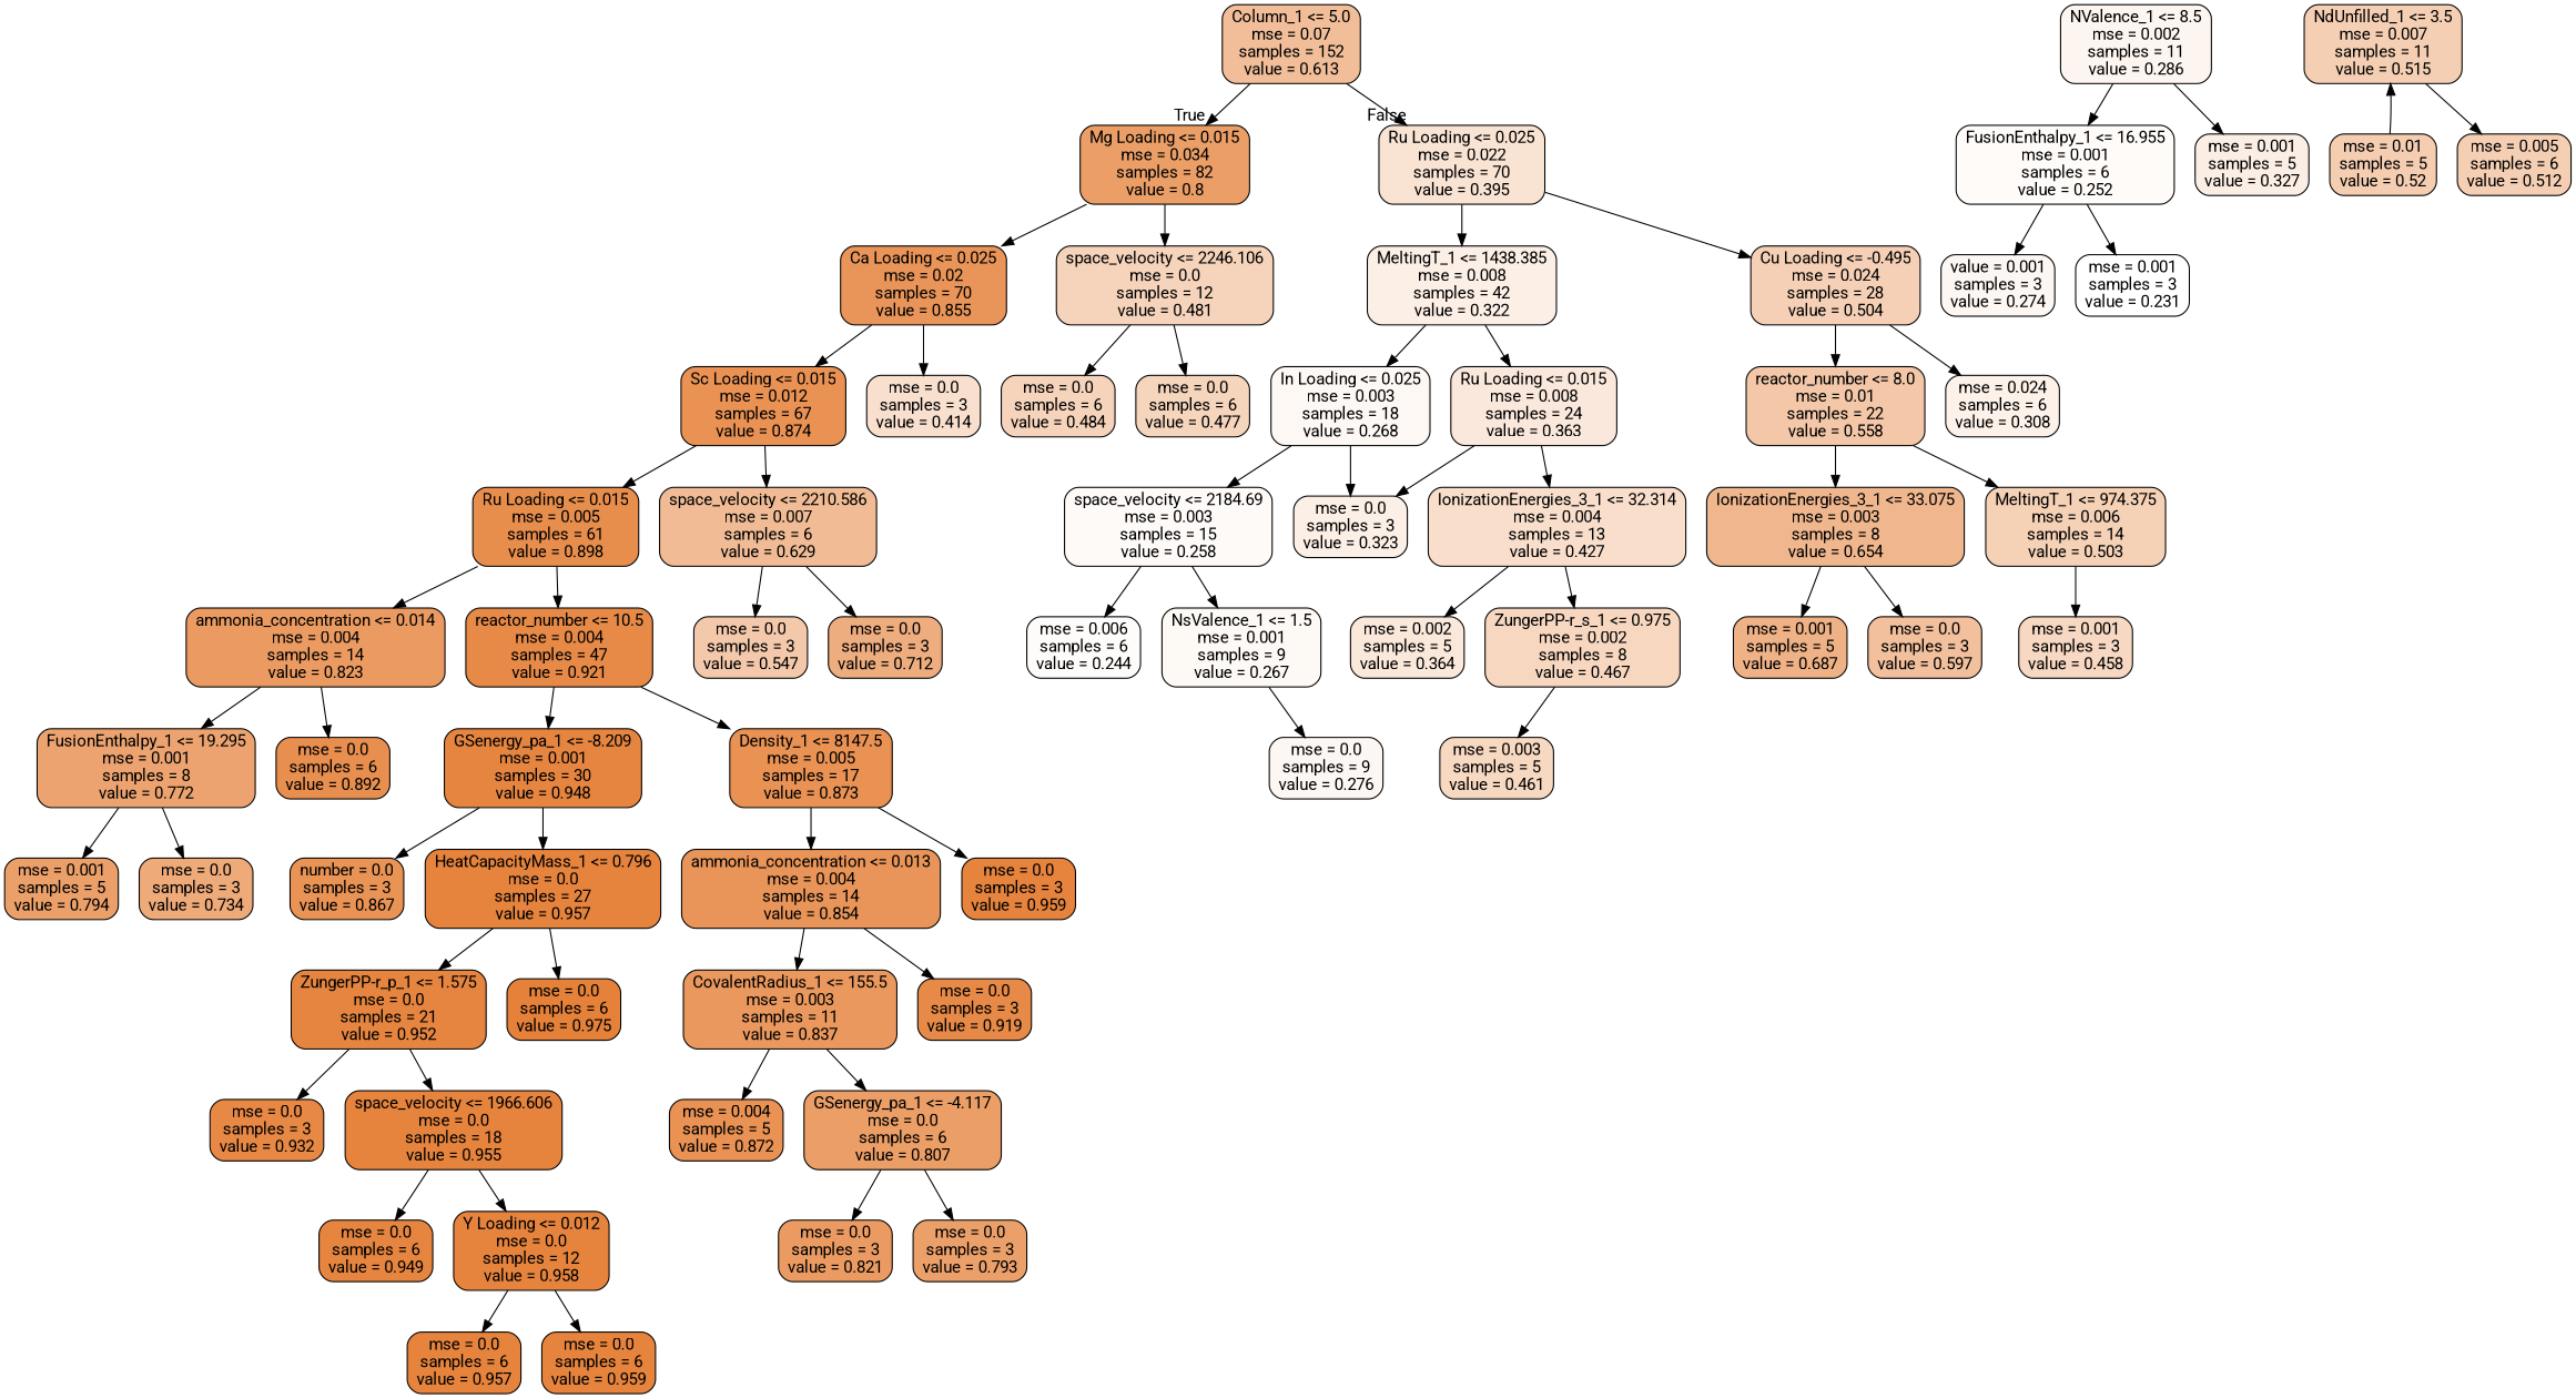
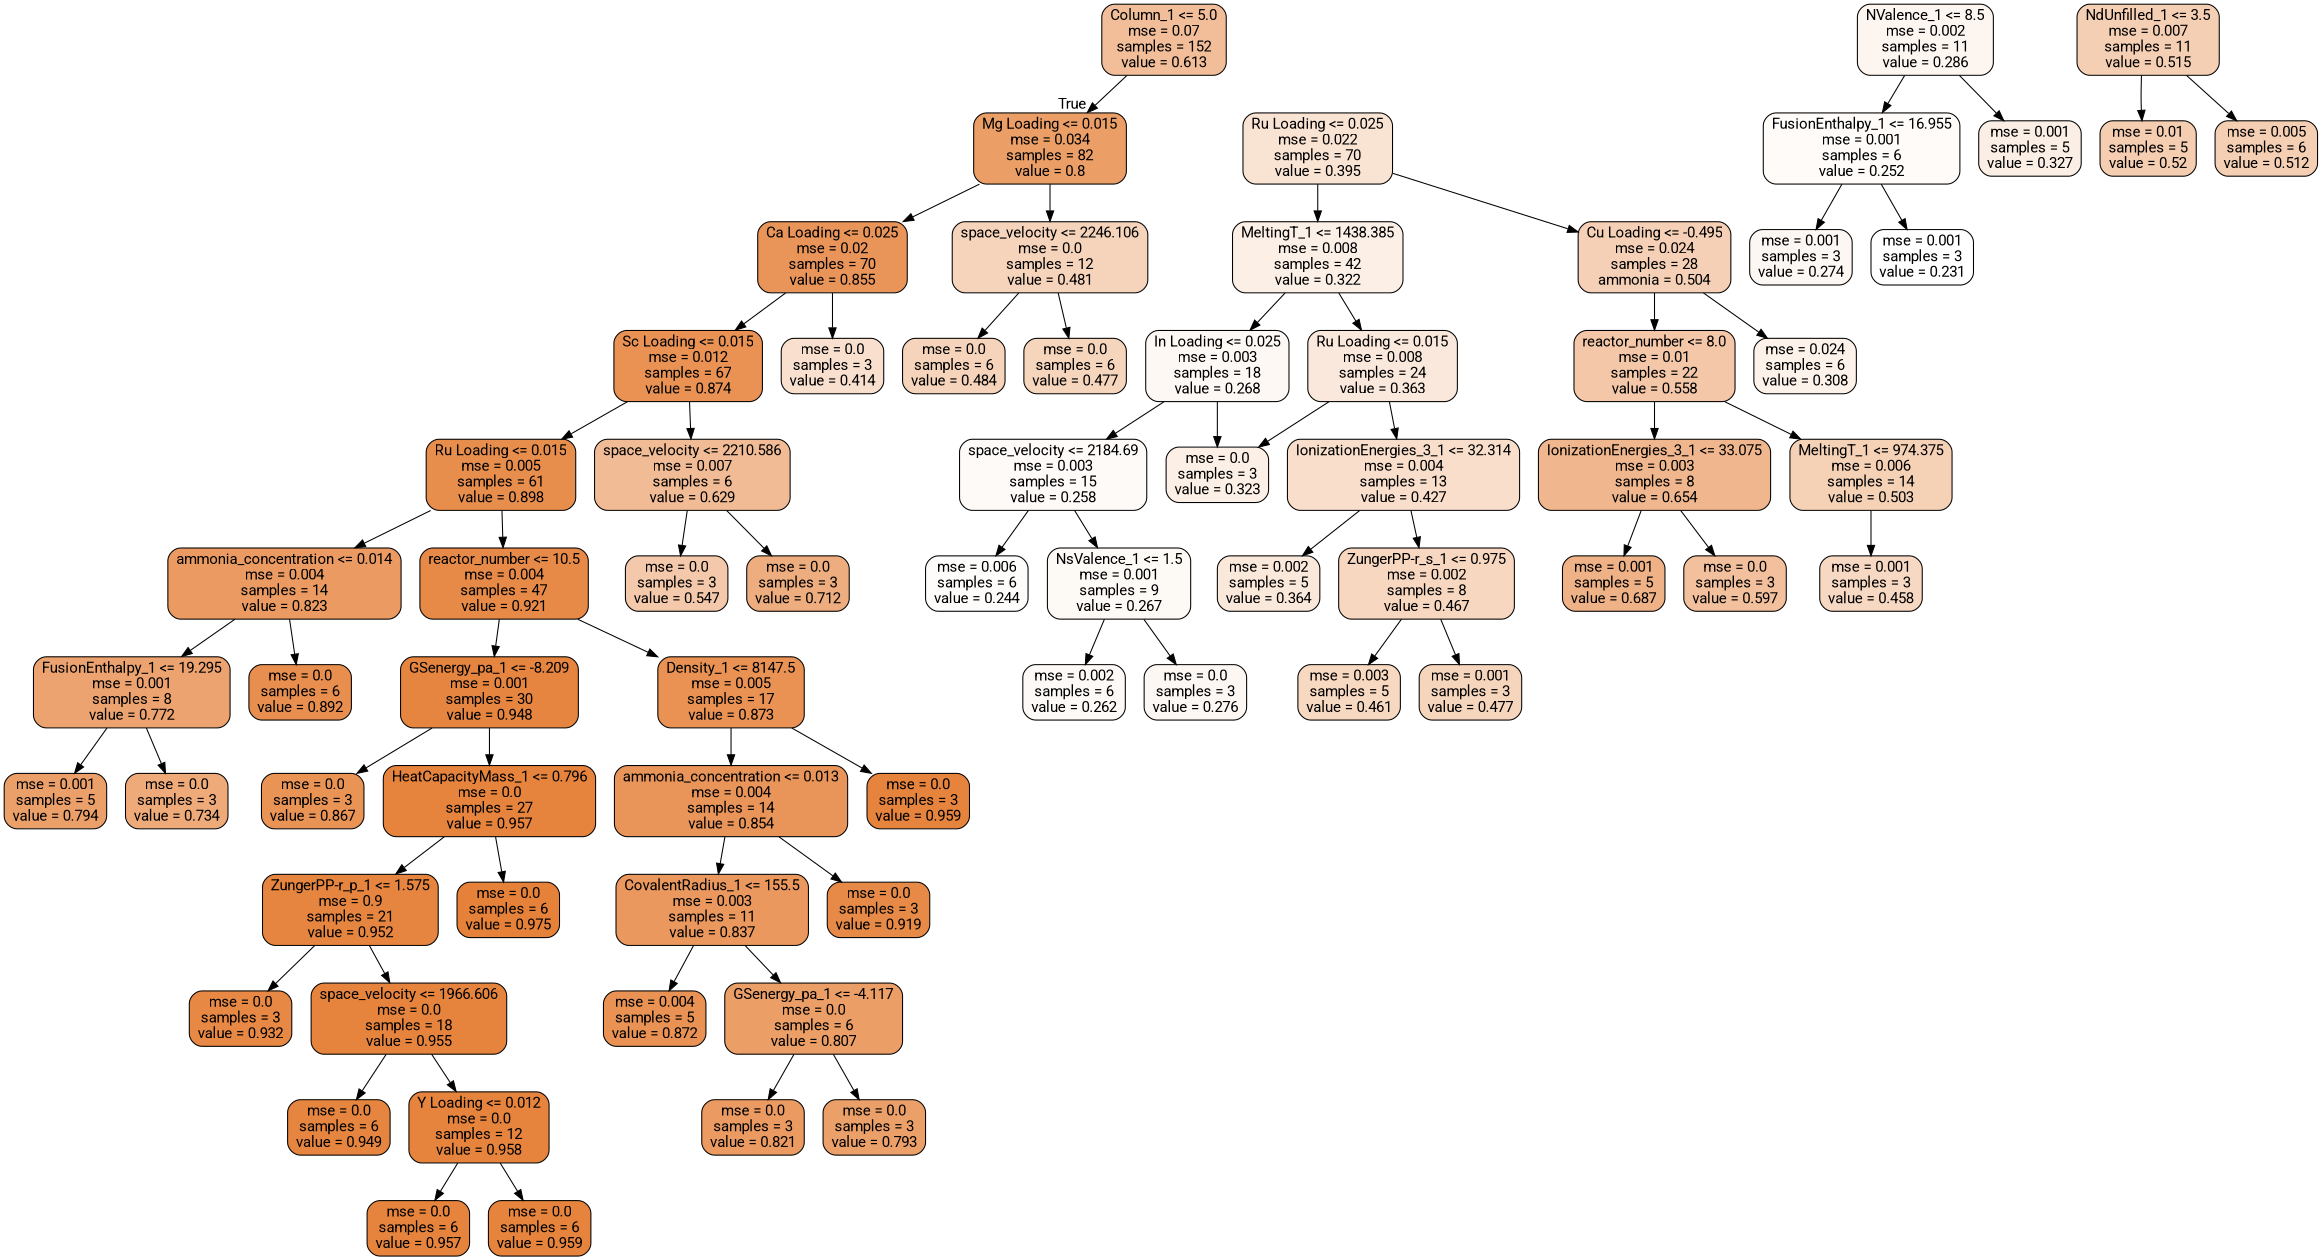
  digraph {
    fontname=Roboto
    node [color=black fillcolor="#e58139f9" fontname=Roboto shape=box style="filled, rounded"]
    edge [fontname=Roboto]
    n1 [fillcolor="#e5813983" label="Column_1 <= 5.0\nmse = 0.07\nsamples = 152\nvalue = 0.613"]
    n2 [fillcolor="#e58139c3" label="Mg Loading <= 0.015\nmse = 0.034\nsamples = 82\nvalue = 0.8"]
    n3 [fillcolor="#e5813938" label="Ru Loading <= 0.025\nmse = 0.022\nsamples = 70\nvalue = 0.395"]
    n4 [fillcolor="#e58139d6" label="Ca Loading <= 0.025\nmse = 0.02\nsamples = 70\nvalue = 0.855"]
    n5 [fillcolor="#e5813956" label="space_velocity <= 2246.106\nmse = 0.0\nsamples = 12\nvalue = 0.481"]
    n6 [fillcolor="#e581391f" label="MeltingT_1 <= 1438.385\nmse = 0.008\nsamples = 42\nvalue = 0.322"]
-   n7 [fillcolor="#e581395e" label="Cu Loading <= -0.495\nmse = 0.024\nsamples = 28\nvalue = 0.504"]
+   n7 [fillcolor="#e581395e" label="Cu Loading <= -0.495\nmse = 0.024\nsamples = 28\nammonia = 0.504"]
    n8 [fillcolor="#e58139dc" label="Sc Loading <= 0.015\nmse = 0.012\nsamples = 67\nvalue = 0.874"]
    n9 [fillcolor="#e581393f" label="mse = 0.0\nsamples = 3\nvalue = 0.414"]
    n10 [fillcolor="#e5813957" label="mse = 0.0\nsamples = 6\nvalue = 0.484"]
    n11 [fillcolor="#e5813954" label="mse = 0.0\nsamples = 6\nvalue = 0.477"]
    n12 [fillcolor="#e58139e5" label="Ru Loading <= 0.015\nmse = 0.005\nsamples = 61\nvalue = 0.898"]
    n13 [fillcolor="#e5813988" label="space_velocity <= 2210.586\nmse = 0.007\nsamples = 6\nvalue = 0.629"]
    n14 [fillcolor="#e58139cb" label="ammonia_concentration <= 0.014\nmse = 0.004\nsamples = 14\nvalue = 0.823"]
    n15 [fillcolor="#e58139ec" label="reactor_number <= 10.5\nmse = 0.004\nsamples = 47\nvalue = 0.921"]
    n16 [fillcolor="#e581396c" label="mse = 0.0\nsamples = 3\nvalue = 0.547"]
    n17 [fillcolor="#e58139a5" label="mse = 0.0\nsamples = 3\nvalue = 0.712"]
    n18 [fillcolor="#e58139b9" label="FusionEnthalpy_1 <= 19.295\nmse = 0.001\nsamples = 8\nvalue = 0.772"]
    n19 [fillcolor="#e58139e2" label="mse = 0.0\nsamples = 6\nvalue = 0.892"]
    n20 [fillcolor="#e58139f6" label="GSenergy_pa_1 <= -8.209\nmse = 0.001\nsamples = 30\nvalue = 0.948"]
    n21 [fillcolor="#e58139dc" label="Density_1 <= 8147.5\nmse = 0.005\nsamples = 17\nvalue = 0.873"]
    n22 [fillcolor="#e58139c1" label="mse = 0.001\nsamples = 5\nvalue = 0.794"]
    n23 [fillcolor="#e58139ac" label="mse = 0.0\nsamples = 3\nvalue = 0.734"]
-   n24 [fillcolor="#e58139da" label="number = 0.0\nsamples = 3\nvalue = 0.867"]
+   n24 [fillcolor="#e58139da" label="mse = 0.0\nsamples = 3\nvalue = 0.867"]
    n25 [label="HeatCapacityMass_1 <= 0.796\nmse = 0.0\nsamples = 27\nvalue = 0.957"]
    n26 [fillcolor="#e58139d6" label="ammonia_concentration <= 0.013\nmse = 0.004\nsamples = 14\nvalue = 0.854"]
    n27 [fillcolor="#e58139fa" label="mse = 0.0\nsamples = 3\nvalue = 0.959"]
-   n28 [fillcolor="#e58139f7" label="ZungerPP-r_p_1 <= 1.575\nmse = 0.0\nsamples = 21\nvalue = 0.952"]
+   n28 [fillcolor="#e58139f7" label="ZungerPP-r_p_1 <= 1.575\nmse = 0.9\nsamples = 21\nvalue = 0.952"]
    n29 [fillcolor="#e58139ff" label="mse = 0.0\nsamples = 6\nvalue = 0.975"]
    n30 [fillcolor="#e58139f0" label="mse = 0.0\nsamples = 3\nvalue = 0.932"]
    n31 [fillcolor="#e58139f8" label="space_velocity <= 1966.606\nmse = 0.0\nsamples = 18\nvalue = 0.955"]
    n32 [fillcolor="#e58139f6" label="mse = 0.0\nsamples = 6\nvalue = 0.949"]
    n33 [label="Y Loading <= 0.012\nmse = 0.0\nsamples = 12\nvalue = 0.958"]
    n34 [label="mse = 0.0\nsamples = 6\nvalue = 0.957"]
    n35 [label="mse = 0.0\nsamples = 6\nvalue = 0.959"]
    n36 [fillcolor="#e58139d0" label="CovalentRadius_1 <= 155.5\nmse = 0.003\nsamples = 11\nvalue = 0.837"]
    n37 [fillcolor="#e58139ec" label="mse = 0.0\nsamples = 3\nvalue = 0.919"]
    n38 [fillcolor="#e58139dc" label="mse = 0.004\nsamples = 5\nvalue = 0.872"]
    n39 [fillcolor="#e58139c5" label="GSenergy_pa_1 <= -4.117\nmse = 0.0\nsamples = 6\nvalue = 0.807"]
    n40 [fillcolor="#e58139ca" label="mse = 0.0\nsamples = 3\nvalue = 0.821"]
    n41 [fillcolor="#e58139c1" label="mse = 0.0\nsamples = 3\nvalue = 0.793"]
    n42 [fillcolor="#e581390d" label="In Loading <= 0.025\nmse = 0.003\nsamples = 18\nvalue = 0.268"]
    n43 [fillcolor="#e581392d" label="Ru Loading <= 0.015\nmse = 0.008\nsamples = 24\nvalue = 0.363"]
    n44 [fillcolor="#e5813970" label="reactor_number <= 8.0\nmse = 0.01\nsamples = 22\nvalue = 0.558"]
    n45 [fillcolor="#e581391a" label="mse = 0.024\nsamples = 6\nvalue = 0.308"]
    n46 [fillcolor="#e5813909" label="space_velocity <= 2184.69\nmse = 0.003\nsamples = 15\nvalue = 0.258"]
    n47 [fillcolor="#e581391f" label="mse = 0.0\nsamples = 3\nvalue = 0.323"]
    n48 [fillcolor="#e5813943" label="IonizationEnergies_3_1 <= 32.314\nmse = 0.004\nsamples = 13\nvalue = 0.427"]
    n49 [fillcolor="#e5813905" label="mse = 0.006\nsamples = 6\nvalue = 0.244"]
    n50 [fillcolor="#e581390c" label="NsValence_1 <= 1.5\nmse = 0.001\nsamples = 9\nvalue = 0.267"]
-   n52 [fillcolor="#e581390f" label="mse = 0.0\nsamples = 9\nvalue = 0.276"]
+   n51 [fillcolor="#e581390b" label="mse = 0.002\nsamples = 6\nvalue = 0.262"]
+   n52 [fillcolor="#e581390f" label="mse = 0.0\nsamples = 3\nvalue = 0.276"]
    n53 [fillcolor="#e5813913" label="NValence_1 <= 8.5\nmse = 0.002\nsamples = 11\nvalue = 0.286"]
    n54 [fillcolor="#e5813907" label="FusionEnthalpy_1 <= 16.955\nmse = 0.001\nsamples = 6\nvalue = 0.252"]
    n55 [fillcolor="#e5813921" label="mse = 0.001\nsamples = 5\nvalue = 0.327"]
    n56 [fillcolor="#e581392e" label="mse = 0.002\nsamples = 5\nvalue = 0.364"]
    n57 [fillcolor="#e5813951" label="ZungerPP-r_s_1 <= 0.975\nmse = 0.002\nsamples = 8\nvalue = 0.467"]
-   n58 [fillcolor="#e581390f" label="value = 0.001\nsamples = 3\nvalue = 0.274"]
+   n58 [fillcolor="#e581390f" label="mse = 0.001\nsamples = 3\nvalue = 0.274"]
    n59 [fillcolor="#e5813900" label="mse = 0.001\nsamples = 3\nvalue = 0.231"]
    n60 [fillcolor="#e581394f" label="mse = 0.003\nsamples = 5\nvalue = 0.461"]
+   n61 [fillcolor="#e5813954" label="mse = 0.001\nsamples = 3\nvalue = 0.477"]
    n62 [fillcolor="#e5813991" label="IonizationEnergies_3_1 <= 33.075\nmse = 0.003\nsamples = 8\nvalue = 0.654"]
    n63 [fillcolor="#e581395d" label="MeltingT_1 <= 974.375\nmse = 0.006\nsamples = 14\nvalue = 0.503"]
    n64 [fillcolor="#e581399c" label="mse = 0.001\nsamples = 5\nvalue = 0.687"]
    n65 [fillcolor="#e581397e" label="mse = 0.0\nsamples = 3\nvalue = 0.597"]
    n66 [fillcolor="#e581394e" label="mse = 0.001\nsamples = 3\nvalue = 0.458"]
    n67 [fillcolor="#e5813961" label="NdUnfilled_1 <= 3.5\nmse = 0.007\nsamples = 11\nvalue = 0.515"]
    n68 [fillcolor="#e5813963" label="mse = 0.01\nsamples = 5\nvalue = 0.52"]
    n69 [fillcolor="#e5813960" label="mse = 0.005\nsamples = 6\nvalue = 0.512"]
    n1 -> n2 [headlabel=True labelangle=45 labeldistance=2.5]
-   n1 -> n3 [headlabel=False labelangle=-45 labeldistance=2.5]
    n2 -> n4
    n2 -> n5
    n3 -> n6
    n3 -> n7
    n4 -> n8
    n4 -> n9
    n5 -> n10
    n5 -> n11
    n6 -> n42
    n6 -> n43
    n7 -> n44
    n7 -> n45
    n8 -> n12
    n8 -> n13
    n12 -> n14
    n12 -> n15
    n13 -> n16
    n13 -> n17
    n14 -> n18
    n14 -> n19
    n15 -> n20
    n15 -> n21
    n18 -> n22
    n18 -> n23
    n20 -> n24
    n20 -> n25
    n21 -> n26
    n21 -> n27
    n25 -> n28
    n25 -> n29
    n26 -> n36
    n26 -> n37
    n28 -> n30
    n28 -> n31
    n31 -> n32
    n31 -> n33
    n33 -> n34
    n33 -> n35
    n36 -> n38
    n36 -> n39
    n39 -> n40
    n39 -> n41
    n42 -> n46
    n42 -> n47
    n43 -> n47
    n43 -> n48
    n44 -> n62
    n44 -> n63
    n46 -> n49
    n46 -> n50
    n48 -> n56
    n48 -> n57
+   n50 -> n51
    n50 -> n52
    n53 -> n54
    n53 -> n55
    n54 -> n58
    n54 -> n59
    n57 -> n60
+   n57 -> n61
    n62 -> n64
    n62 -> n65
    n63 -> n66
-   n68 -> n67
+   n67 -> n68
    n67 -> n69
  }
